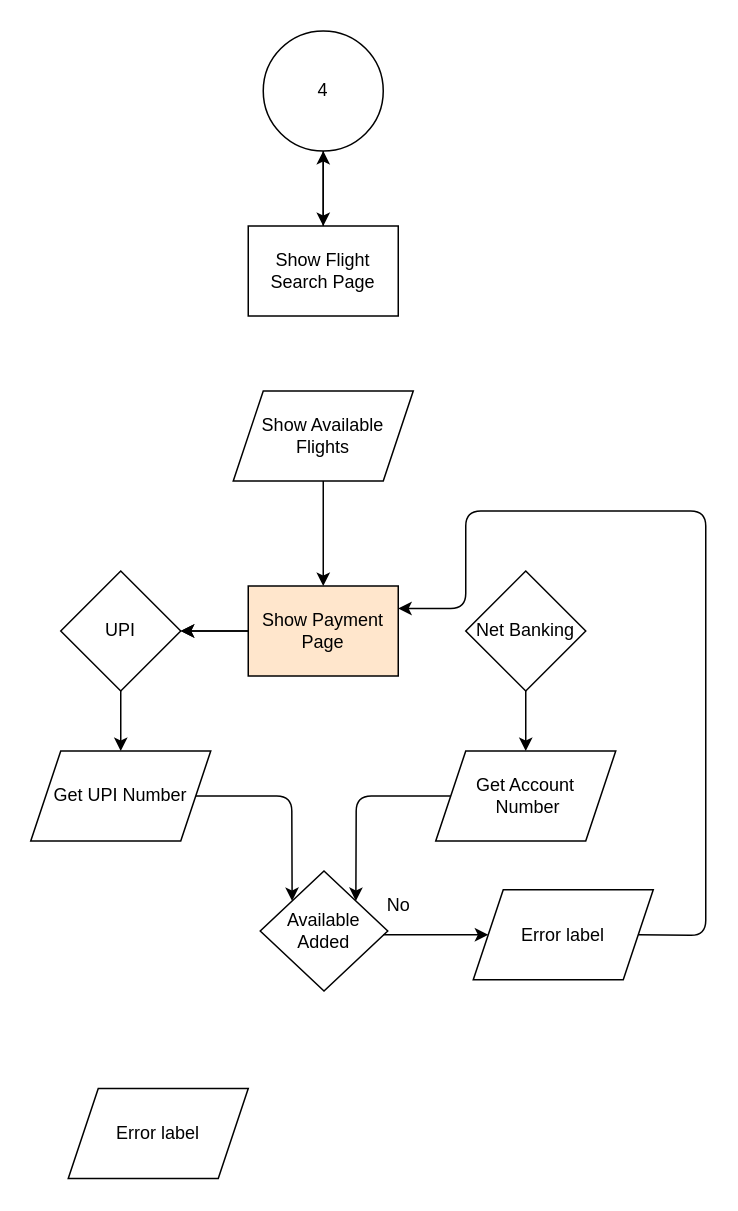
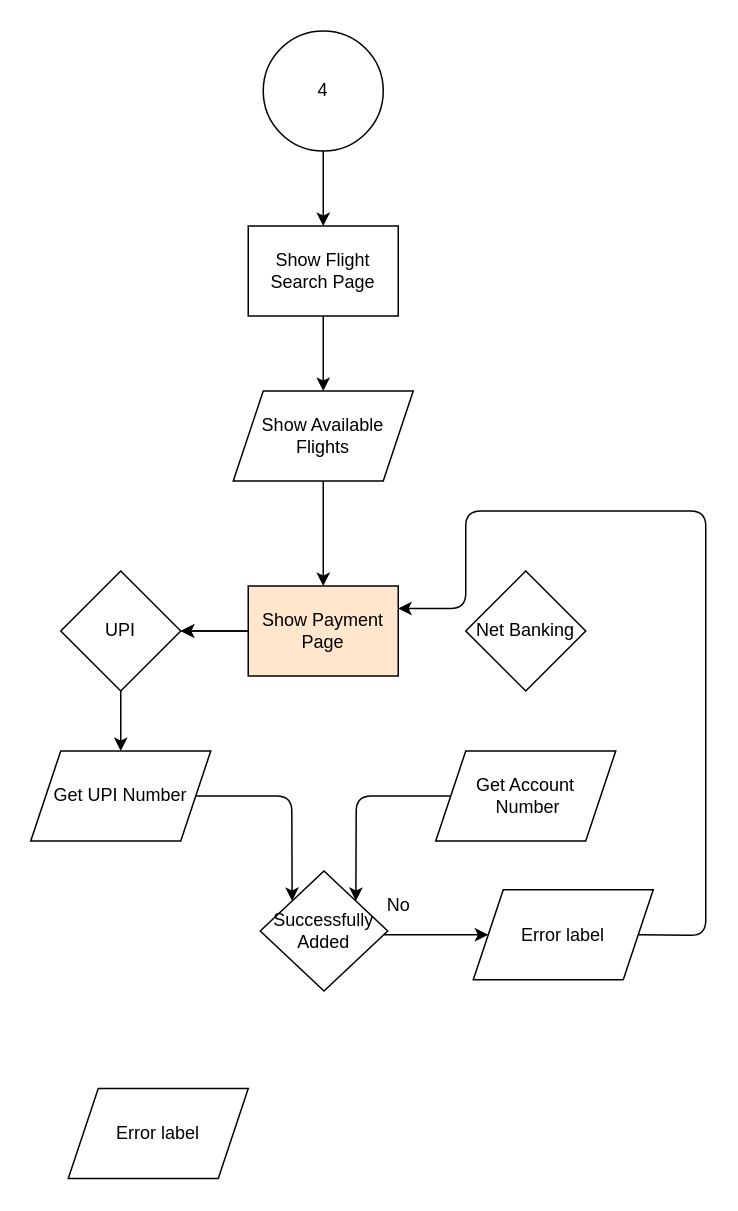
  <mxCell id="0" />
  <mxCell id="1" parent="0" />
  <mxCell id="2" value="" style="edgeStyle=none;html=1;" edge="1" parent="1"><mxGeometry relative="1" as="geometry"><mxPoint x="215" y="150" as="targetPoint" /><mxPoint x="215" y="90" as="sourcePoint" /></mxGeometry></mxCell>
  <mxCell id="3" value="4" style="ellipse;whiteSpace=wrap;html=1;aspect=fixed;" vertex="1" parent="1"><mxGeometry x="175" width="80" height="80" as="geometry" y="20" /></mxCell>
  <mxCell id="4" value="" style="edgeStyle=none;html=1;exitX=0.5;exitY=1;exitDx=0;exitDy=0;" edge="1" parent="1" source="6"><mxGeometry relative="1" as="geometry"><mxPoint x="225" y="320" as="sourcePoint" /><mxPoint x="215" y="390" as="targetPoint" /></mxGeometry></mxCell>
  <mxCell id="5" value="" style="edgeStyle=none;html=1;" edge="1" parent="1" target="15"><mxGeometry relative="1" as="geometry"><mxPoint x="80" y="460" as="sourcePoint" /></mxGeometry></mxCell>
  <mxCell id="6" value="Show Available Flights" style="shape=parallelogram;perimeter=parallelogramPerimeter;whiteSpace=wrap;html=1;fixedSize=1;" vertex="1" parent="1"><mxGeometry x="155" y="260" width="120" height="60" as="geometry" /></mxCell>
- <mxCell id="7" value="" style="edgeStyle=none;html=1;" edge="1" parent="1" source="8" target="3"><mxGeometry relative="1" as="geometry" /></mxCell>
+ <mxCell id="7" value="" style="edgeStyle=none;html=1;" edge="1" parent="1" source="8" target="6"><mxGeometry relative="1" as="geometry" /></mxCell>
  <mxCell id="8" value="Show Flight Search Page" style="whiteSpace=wrap;html=1;" vertex="1" parent="1"><mxGeometry x="165" y="150" width="100" height="60" as="geometry" /></mxCell>
  <mxCell id="9" value="" style="edgeStyle=none;html=1;" edge="1" parent="1" source="11" target="18"><mxGeometry relative="1" as="geometry" /></mxCell>
  <mxCell id="10" value="" style="edgeStyle=none;html=1;" edge="1" parent="1" source="11"><mxGeometry relative="1" as="geometry"><mxPoint x="120" y="420" as="targetPoint" /></mxGeometry></mxCell>
  <mxCell id="11" value="Show Payment Page" style="whiteSpace=wrap;html=1;fillColor=#ffe6cc;" vertex="1" parent="1"><mxGeometry x="165" y="390" width="100" height="60" as="geometry" /></mxCell>
- <mxCell id="12" value="" style="edgeStyle=none;html=1;" edge="1" parent="1" source="13" target="17"><mxGeometry relative="1" as="geometry" /></mxCell>
  <mxCell id="13" value="Net Banking" style="rhombus;whiteSpace=wrap;html=1;" vertex="1" parent="1"><mxGeometry x="310" y="380" width="80" height="80" as="geometry" /></mxCell>
  <mxCell id="14" style="edgeStyle=none;html=1;exitX=1;exitY=0.5;exitDx=0;exitDy=0;entryX=0;entryY=0;entryDx=0;entryDy=0;" edge="1" parent="1" source="15" target="19"><mxGeometry relative="1" as="geometry"><Array as="points"><mxPoint x="194" y="530" /></Array></mxGeometry></mxCell>
  <mxCell id="15" value="Get UPI Number" style="shape=parallelogram;perimeter=parallelogramPerimeter;whiteSpace=wrap;html=1;fixedSize=1;" vertex="1" parent="1"><mxGeometry x="20" y="500" width="120" height="60" as="geometry" /></mxCell>
  <mxCell id="16" style="edgeStyle=none;html=1;exitX=0;exitY=0.5;exitDx=0;exitDy=0;entryX=1;entryY=0;entryDx=0;entryDy=0;" edge="1" parent="1" source="17" target="19"><mxGeometry relative="1" as="geometry"><Array as="points"><mxPoint x="237" y="530" /></Array></mxGeometry></mxCell>
  <mxCell id="17" value="Get Account&lt;br&gt;&amp;nbsp;Number" style="shape=parallelogram;perimeter=parallelogramPerimeter;whiteSpace=wrap;html=1;fixedSize=1;" vertex="1" parent="1"><mxGeometry x="290" y="500" width="120" height="60" as="geometry" /></mxCell>
  <mxCell id="18" value="UPI" style="rhombus;whiteSpace=wrap;html=1;" vertex="1" parent="1"><mxGeometry x="40" y="380" width="80" height="80" as="geometry" /></mxCell>
- <mxCell id="19" value="Available&lt;br&gt;Added" style="rhombus;whiteSpace=wrap;html=1;" vertex="1" parent="1"><mxGeometry x="173" y="580" width="85" height="80" as="geometry" /></mxCell>
+ <mxCell id="19" value="Successfully&lt;br&gt;Added" style="rhombus;whiteSpace=wrap;html=1;" vertex="1" parent="1"><mxGeometry x="173" y="580" width="85" height="80" as="geometry" /></mxCell>
  <mxCell id="20" value="" style="edgeStyle=none;html=1;" edge="1" parent="1" target="22"><mxGeometry relative="1" as="geometry"><mxPoint x="255" y="622.5" as="sourcePoint" /></mxGeometry></mxCell>
  <mxCell id="21" style="edgeStyle=none;html=1;exitX=1;exitY=0.5;exitDx=0;exitDy=0;entryX=1;entryY=0.25;entryDx=0;entryDy=0;" edge="1" parent="1" source="22" target="11"><mxGeometry relative="1" as="geometry"><Array as="points"><mxPoint x="470" y="623" /><mxPoint x="470" y="340" /><mxPoint x="310" y="340" /><mxPoint x="310" y="405" /></Array></mxGeometry></mxCell>
  <mxCell id="22" value="Error label" style="shape=parallelogram;perimeter=parallelogramPerimeter;whiteSpace=wrap;html=1;fixedSize=1;" vertex="1" parent="1"><mxGeometry x="315" y="592.5" width="120" height="60" as="geometry" /></mxCell>
  <mxCell id="23" value="No" style="text;html=1;align=center;verticalAlign=middle;resizable=0;points=[];autosize=1;strokeColor=none;fillColor=none;" vertex="1" parent="1"><mxGeometry x="245" y="587.5" width="40" height="30" as="geometry" /></mxCell>
  <mxCell id="24" value="Error label" style="shape=parallelogram;perimeter=parallelogramPerimeter;whiteSpace=wrap;html=1;fixedSize=1;" vertex="1" parent="1"><mxGeometry x="45" y="725" width="120" height="60" as="geometry" /></mxCell>
